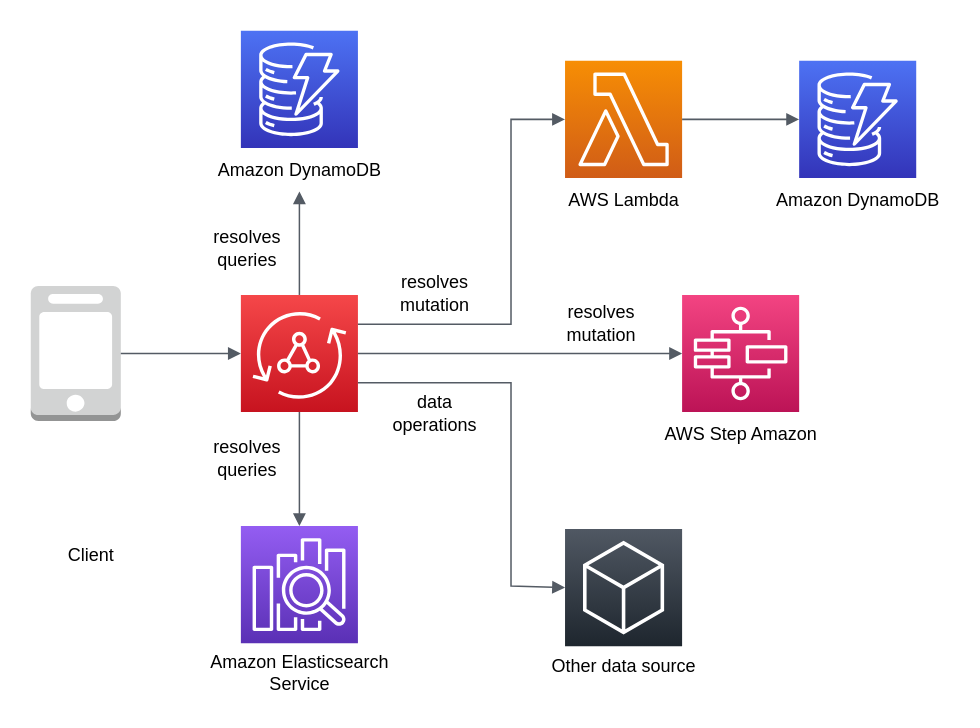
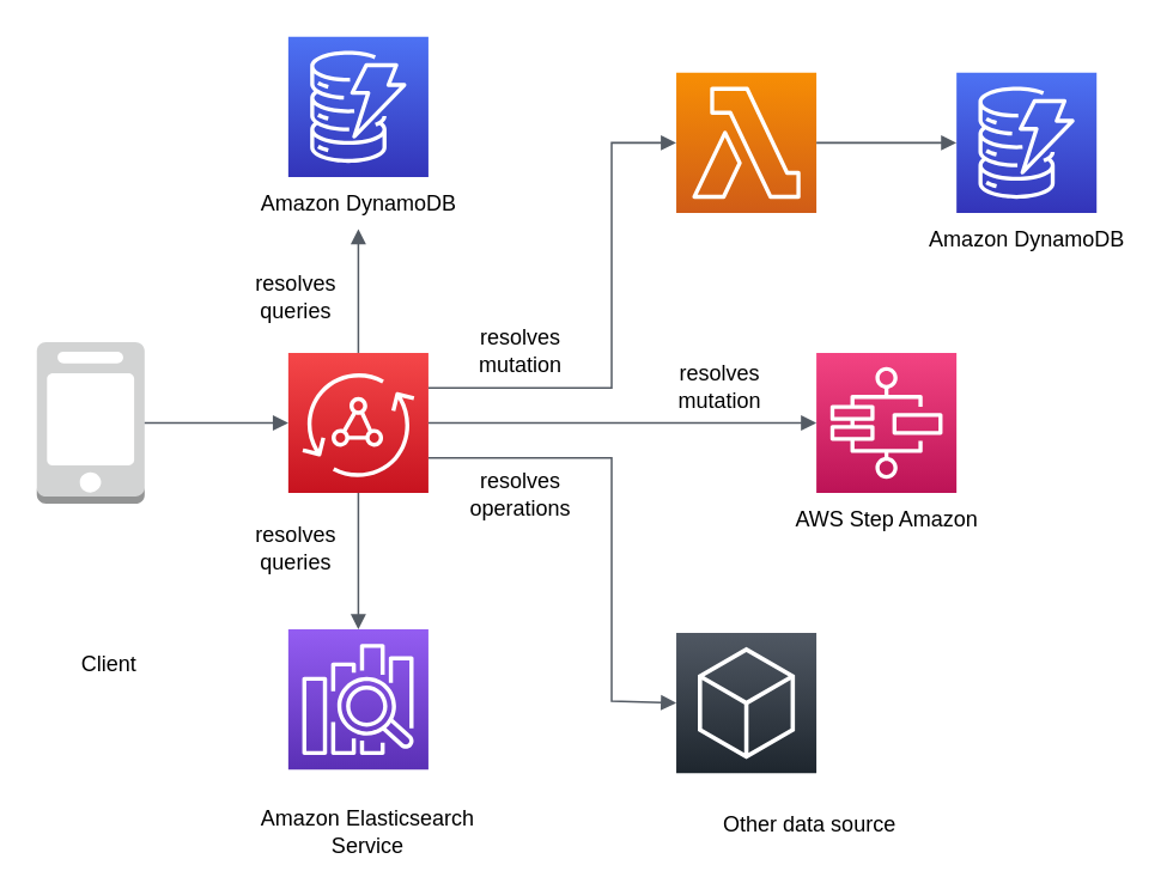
  <mxCell id="0" />
  <mxCell id="1" parent="0" />
  <mxCell id="2" value="" style="outlineConnect=0;dashed=0;verticalLabelPosition=bottom;verticalAlign=top;align=center;html=1;shape=mxgraph.aws3.mobile_client;fillColor=#D2D3D3;gradientColor=none;" parent="1" vertex="1"><mxGeometry x="20" y="190" width="60" height="90" as="geometry" /></mxCell>
  <mxCell id="3" value="Client" style="text;html=1;align=center;verticalAlign=middle;resizable=0;points=[];autosize=1;" parent="1" vertex="1"><mxGeometry x="35" y="360" width="50" height="20" as="geometry" /></mxCell>
  <mxCell id="4" value="" style="points=[[0,0,0],[0.25,0,0],[0.5,0,0],[0.75,0,0],[1,0,0],[0,1,0],[0.25,1,0],[0.5,1,0],[0.75,1,0],[1,1,0],[0,0.25,0],[0,0.5,0],[0,0.75,0],[1,0.25,0],[1,0.5,0],[1,0.75,0]];outlineConnect=0;fontColor=#232F3E;gradientColor=#F78E04;gradientDirection=north;fillColor=#D05C17;strokeColor=#ffffff;dashed=0;verticalLabelPosition=bottom;verticalAlign=top;align=center;html=1;fontSize=12;fontStyle=0;aspect=fixed;shape=mxgraph.aws4.resourceIcon;resIcon=mxgraph.aws4.lambda;" parent="1" vertex="1"><mxGeometry x="376" y="40" width="78" height="78" as="geometry" /></mxCell>
  <mxCell id="5" value="" style="points=[[0,0,0],[0.25,0,0],[0.5,0,0],[0.75,0,0],[1,0,0],[0,1,0],[0.25,1,0],[0.5,1,0],[0.75,1,0],[1,1,0],[0,0.25,0],[0,0.5,0],[0,0.75,0],[1,0.25,0],[1,0.5,0],[1,0.75,0]];outlineConnect=0;fontColor=#232F3E;gradientColor=#F34482;gradientDirection=north;fillColor=#BC1356;strokeColor=#ffffff;dashed=0;verticalLabelPosition=bottom;verticalAlign=top;align=center;html=1;fontSize=12;fontStyle=0;aspect=fixed;shape=mxgraph.aws4.resourceIcon;resIcon=mxgraph.aws4.step_functions;" parent="1" vertex="1"><mxGeometry x="454" y="196" width="78" height="78" as="geometry" /></mxCell>
  <mxCell id="6" value="" style="points=[[0,0,0],[0.25,0,0],[0.5,0,0],[0.75,0,0],[1,0,0],[0,1,0],[0.25,1,0],[0.5,1,0],[0.75,1,0],[1,1,0],[0,0.25,0],[0,0.5,0],[0,0.75,0],[1,0.25,0],[1,0.5,0],[1,0.75,0]];outlineConnect=0;fontColor=#232F3E;gradientColor=#F54749;gradientDirection=north;fillColor=#C7131F;strokeColor=#ffffff;dashed=0;verticalLabelPosition=bottom;verticalAlign=top;align=center;html=1;fontSize=12;fontStyle=0;aspect=fixed;shape=mxgraph.aws4.resourceIcon;resIcon=mxgraph.aws4.appsync;" parent="1" vertex="1"><mxGeometry x="160" y="196" width="78" height="78" as="geometry" /></mxCell>
  <mxCell id="7" value="" style="points=[[0,0,0],[0.25,0,0],[0.5,0,0],[0.75,0,0],[1,0,0],[0,1,0],[0.25,1,0],[0.5,1,0],[0.75,1,0],[1,1,0],[0,0.25,0],[0,0.5,0],[0,0.75,0],[1,0.25,0],[1,0.5,0],[1,0.75,0]];outlineConnect=0;fontColor=#232F3E;gradientColor=#945DF2;gradientDirection=north;fillColor=#5A30B5;strokeColor=#ffffff;dashed=0;verticalLabelPosition=bottom;verticalAlign=top;align=center;html=1;fontSize=12;fontStyle=0;aspect=fixed;shape=mxgraph.aws4.resourceIcon;resIcon=mxgraph.aws4.elasticsearch_service;" parent="1" vertex="1"><mxGeometry x="160" y="350" width="78" height="78" as="geometry" /></mxCell>
  <mxCell id="8" value="" style="points=[[0,0,0],[0.25,0,0],[0.5,0,0],[0.75,0,0],[1,0,0],[0,1,0],[0.25,1,0],[0.5,1,0],[0.75,1,0],[1,1,0],[0,0.25,0],[0,0.5,0],[0,0.75,0],[1,0.25,0],[1,0.5,0],[1,0.75,0]];outlineConnect=0;fontColor=#232F3E;gradientColor=#4D72F3;gradientDirection=north;fillColor=#3334B9;strokeColor=#ffffff;dashed=0;verticalLabelPosition=bottom;verticalAlign=top;align=center;html=1;fontSize=12;fontStyle=0;aspect=fixed;shape=mxgraph.aws4.resourceIcon;resIcon=mxgraph.aws4.dynamodb;" parent="1" vertex="1"><mxGeometry x="160" y="20" width="78" height="78" as="geometry" /></mxCell>
  <mxCell id="9" value="" style="edgeStyle=orthogonalEdgeStyle;html=1;endArrow=block;elbow=vertical;startArrow=none;endFill=1;strokeColor=#545B64;rounded=0;exitX=1;exitY=0.25;exitDx=0;exitDy=0;exitPerimeter=0;entryX=0;entryY=0.5;entryDx=0;entryDy=0;entryPerimeter=0;" parent="1" source="6" target="4" edge="1"><mxGeometry width="100" relative="1" as="geometry"><mxPoint x="290" y="220" as="sourcePoint" /><mxPoint x="368" y="220" as="targetPoint" /><Array as="points"><mxPoint x="340" y="216" /><mxPoint x="340" y="79" /></Array></mxGeometry></mxCell>
  <mxCell id="10" value="" style="edgeStyle=orthogonalEdgeStyle;html=1;endArrow=block;elbow=vertical;startArrow=none;endFill=1;strokeColor=#545B64;rounded=0;exitX=0.5;exitY=0;exitDx=0;exitDy=0;exitPerimeter=0;" parent="1" source="6" edge="1"><mxGeometry width="100" relative="1" as="geometry"><mxPoint x="248" y="225.5" as="sourcePoint" /><mxPoint x="199" y="127" as="targetPoint" /><Array as="points" /></mxGeometry></mxCell>
  <mxCell id="11" value="" style="points=[[0,0,0],[0.25,0,0],[0.5,0,0],[0.75,0,0],[1,0,0],[0,1,0],[0.25,1,0],[0.5,1,0],[0.75,1,0],[1,1,0],[0,0.25,0],[0,0.5,0],[0,0.75,0],[1,0.25,0],[1,0.5,0],[1,0.75,0]];outlineConnect=0;fontColor=#232F3E;gradientColor=#4D72F3;gradientDirection=north;fillColor=#3334B9;strokeColor=#ffffff;dashed=0;verticalLabelPosition=bottom;verticalAlign=top;align=center;html=1;fontSize=12;fontStyle=0;aspect=fixed;shape=mxgraph.aws4.resourceIcon;resIcon=mxgraph.aws4.dynamodb;" parent="1" vertex="1"><mxGeometry x="532" y="40" width="78" height="78" as="geometry" /></mxCell>
  <mxCell id="12" value="" style="edgeStyle=orthogonalEdgeStyle;html=1;endArrow=block;elbow=vertical;startArrow=none;endFill=1;strokeColor=#545B64;rounded=0;exitX=1;exitY=0.5;exitDx=0;exitDy=0;exitPerimeter=0;entryX=0;entryY=0.5;entryDx=0;entryDy=0;entryPerimeter=0;" parent="1" source="4" target="11" edge="1"><mxGeometry width="100" relative="1" as="geometry"><mxPoint x="271" y="128" as="sourcePoint" /><mxPoint x="512" y="82" as="targetPoint" /><Array as="points" /></mxGeometry></mxCell>
  <mxCell id="13" value="" style="edgeStyle=orthogonalEdgeStyle;html=1;endArrow=block;elbow=vertical;startArrow=none;endFill=1;strokeColor=#545B64;rounded=0;entryX=0;entryY=0.5;entryDx=0;entryDy=0;entryPerimeter=0;" parent="1" target="5" edge="1"><mxGeometry width="100" relative="1" as="geometry"><mxPoint x="238" y="235" as="sourcePoint" /><mxPoint x="480" y="167" as="targetPoint" /><Array as="points"><mxPoint x="360" y="235" /><mxPoint x="360" y="235" /></Array></mxGeometry></mxCell>
  <mxCell id="14" value="" style="edgeStyle=orthogonalEdgeStyle;html=1;endArrow=block;elbow=vertical;startArrow=none;endFill=1;strokeColor=#545B64;rounded=0;entryX=0.5;entryY=0;entryDx=0;entryDy=0;entryPerimeter=0;exitX=0.5;exitY=1;exitDx=0;exitDy=0;exitPerimeter=0;" parent="1" source="6" target="7" edge="1"><mxGeometry width="100" relative="1" as="geometry"><mxPoint x="199" y="300" as="sourcePoint" /><mxPoint x="363" y="284" as="targetPoint" /><Array as="points" /></mxGeometry></mxCell>
  <mxCell id="15" value="" style="edgeStyle=orthogonalEdgeStyle;html=1;endArrow=block;elbow=vertical;startArrow=none;endFill=1;strokeColor=#545B64;rounded=0;exitX=1;exitY=0.5;exitDx=0;exitDy=0;exitPerimeter=0;entryX=0;entryY=0.5;entryDx=0;entryDy=0;entryPerimeter=0;" parent="1" source="2" target="6" edge="1"><mxGeometry width="100" relative="1" as="geometry"><mxPoint x="130" y="225" as="sourcePoint" /><mxPoint x="130" y="179" as="targetPoint" /><Array as="points" /></mxGeometry></mxCell>
- <mxCell id="16" value="AWS Lambda" style="text;html=1;align=center;verticalAlign=middle;resizable=0;points=[];autosize=1;" parent="1" vertex="1"><mxGeometry x="370" y="123" width="90" height="20" as="geometry" /></mxCell>
  <mxCell id="17" value="AWS Step Amazon" style="text;html=1;align=center;verticalAlign=middle;resizable=0;points=[];autosize=1;" parent="1" vertex="1"><mxGeometry x="433" y="279" width="120" height="20" as="geometry" /></mxCell>
- <mxCell id="18" value="Amazon Elasticsearch &lt;br&gt;Service" style="text;html=1;align=center;verticalAlign=middle;resizable=0;points=[];autosize=1;" parent="1" vertex="1"><mxGeometry x="134" y="433" width="130" height="30" as="geometry" /></mxCell>
+ <mxCell id="18" value="Amazon Elasticsearch &lt;br&gt;Service" style="text;html=1;align=center;verticalAlign=middle;resizable=0;points=[];autosize=1;" parent="1" vertex="1"><mxGeometry x="139" y="448" width="130" height="30" as="geometry" /></mxCell>
  <mxCell id="19" value="Amazon DynamoDB" style="text;html=1;align=center;verticalAlign=middle;resizable=0;points=[];autosize=1;" parent="1" vertex="1"><mxGeometry x="511" y="123" width="120" height="20" as="geometry" /></mxCell>
  <mxCell id="20" value="Amazon DynamoDB" style="text;html=1;align=center;verticalAlign=middle;resizable=0;points=[];autosize=1;" parent="1" vertex="1"><mxGeometry x="139" y="103" width="120" height="20" as="geometry" /></mxCell>
  <mxCell id="21" value="resolves&lt;br&gt;mutation" style="text;html=1;align=center;verticalAlign=middle;resizable=0;points=[];autosize=1;strokeColor=none;" parent="1" vertex="1"><mxGeometry x="259" y="180" width="60" height="30" as="geometry" /></mxCell>
  <mxCell id="22" value="resolves&lt;br&gt;mutation" style="text;html=1;align=center;verticalAlign=middle;resizable=0;points=[];autosize=1;strokeColor=none;" parent="1" vertex="1"><mxGeometry x="370" y="200" width="60" height="30" as="geometry" /></mxCell>
  <mxCell id="23" value="resolves&lt;br&gt;queries" style="text;html=1;align=center;verticalAlign=middle;resizable=0;points=[];autosize=1;strokeColor=none;" parent="1" vertex="1"><mxGeometry x="134" y="150" width="60" height="30" as="geometry" /></mxCell>
  <mxCell id="24" value="resolves&lt;br&gt;queries" style="text;html=1;align=center;verticalAlign=middle;resizable=0;points=[];autosize=1;strokeColor=none;" parent="1" vertex="1"><mxGeometry x="134" y="290" width="60" height="30" as="geometry" /></mxCell>
  <mxCell id="25" value="" style="points=[[0,0,0],[0.25,0,0],[0.5,0,0],[0.75,0,0],[1,0,0],[0,1,0],[0.25,1,0],[0.5,1,0],[0.75,1,0],[1,1,0],[0,0.25,0],[0,0.5,0],[0,0.75,0],[1,0.25,0],[1,0.5,0],[1,0.75,0]];gradientDirection=north;outlineConnect=0;fontColor=#232F3E;gradientColor=#505863;fillColor=#1E262E;strokeColor=#ffffff;dashed=0;verticalLabelPosition=bottom;verticalAlign=top;align=center;html=1;fontSize=12;fontStyle=0;aspect=fixed;shape=mxgraph.aws4.resourceIcon;resIcon=mxgraph.aws4.general;" parent="1" vertex="1"><mxGeometry x="376" y="352" width="78" height="78" as="geometry" /></mxCell>
  <mxCell id="26" value="" style="edgeStyle=orthogonalEdgeStyle;html=1;endArrow=block;elbow=vertical;startArrow=none;endFill=1;strokeColor=#545B64;rounded=0;entryX=0;entryY=0.5;entryDx=0;entryDy=0;entryPerimeter=0;exitX=1;exitY=0.75;exitDx=0;exitDy=0;exitPerimeter=0;" parent="1" source="6" target="25" edge="1"><mxGeometry width="100" relative="1" as="geometry"><mxPoint x="270" y="270" as="sourcePoint" /><mxPoint x="386" y="89" as="targetPoint" /><Array as="points"><mxPoint x="340" y="254" /><mxPoint x="340" y="390" /><mxPoint x="376" y="390" /></Array></mxGeometry></mxCell>
- <mxCell id="27" value="Other data source" style="text;html=1;align=center;verticalAlign=middle;resizable=0;points=[];autosize=1;" parent="1" vertex="1"><mxGeometry x="360" y="434" width="110" height="20" as="geometry" /></mxCell>
- <mxCell id="28" value="data&lt;br&gt;operations" style="text;html=1;align=center;verticalAlign=middle;resizable=0;points=[];autosize=1;strokeColor=none;" parent="1" vertex="1"><mxGeometry x="254" y="260" width="70" height="30" as="geometry" /></mxCell>
+ <mxCell id="27" value="Other data source" style="text;html=1;align=center;verticalAlign=middle;resizable=0;points=[];autosize=1;" parent="1" vertex="1"><mxGeometry x="395" y="449" width="110" height="20" as="geometry" /></mxCell>
+ <mxCell id="28" value="resolves&lt;br&gt;operations" style="text;html=1;align=center;verticalAlign=middle;resizable=0;points=[];autosize=1;strokeColor=none;" parent="1" vertex="1"><mxGeometry x="254" y="260" width="70" height="30" as="geometry" /></mxCell>
